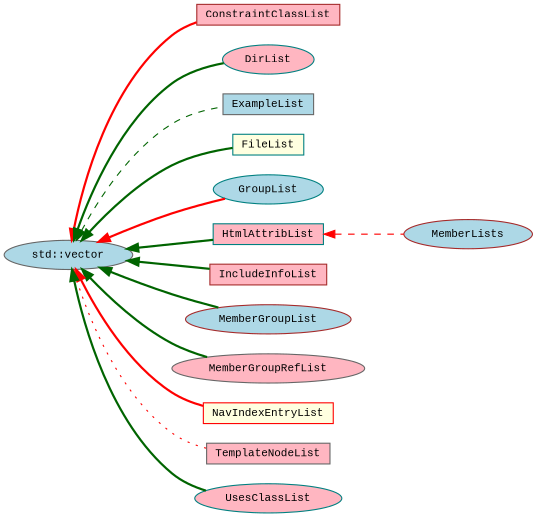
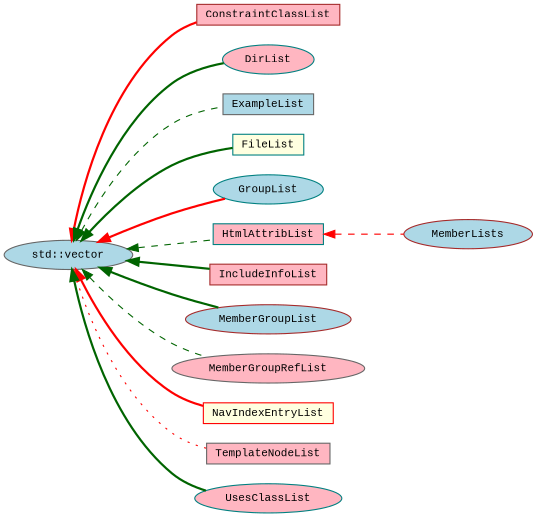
  digraph {
    fontname="Liberation Mono"
    rankdir=LR
    node [color=teal fillcolor=lightpink fontname="Liberation Mono" fontsize=10 shape=ellipse style=filled]
    edge [color=darkgreen dir=back fontname="Liberation Mono" fontsize=10 labelfontname=Helvetica labelfontsize=10 style=bold]
    n1 [color=gray40 fillcolor=lightblue height=0.2 label="std::vector" width=0.4]
    n2 [color=brown height=0.2 label=ConstraintClassList shape=box width=0.4]
    n3 [height=0.2 label=DirList width=0.4]
    n4 [color=gray40 fillcolor=lightblue height=0.2 label=ExampleList shape=box width=0.4]
    n5 [fillcolor=lightyellow height=0.2 label=FileList shape=box width=0.4]
    n6 [fillcolor=lightblue height=0.2 label=GroupList width=0.4]
    n7 [height=0.2 label=HtmlAttribList shape=box width=0.4]
    n8 [color=brown height=0.2 label=IncludeInfoList shape=box width=0.4]
    n9 [color=brown fillcolor=lightblue height=0.2 label=MemberGroupList width=0.4]
    n10 [color=gray40 height=0.2 label=MemberGroupRefList width=0.4]
    n11 [color=red fillcolor=lightyellow height=0.2 label=NavIndexEntryList shape=box width=0.4]
    n12 [color=gray40 height=0.2 label=TemplateNodeList shape=box width=0.4]
    n13 [height=0.2 label=UsesClassList width=0.4]
    n14 [color=brown fillcolor=lightblue height=0.2 label=MemberLists width=0.4]
    n1 -> n2 [color=red]
    n1 -> n3
    n1 -> n4 [style=dashed]
    n1 -> n5
    n1 -> n6 [color=red]
-   n1 -> n7
+   n1 -> n7 [style=dashed]
    n1 -> n8
    n1 -> n9
-   n1 -> n10
+   n1 -> n10 [style=dashed]
    n1 -> n11 [color=red]
    n1 -> n12 [color=red style=dotted]
    n1 -> n13
    n7 -> n14 [color=red style=dashed]
  }
